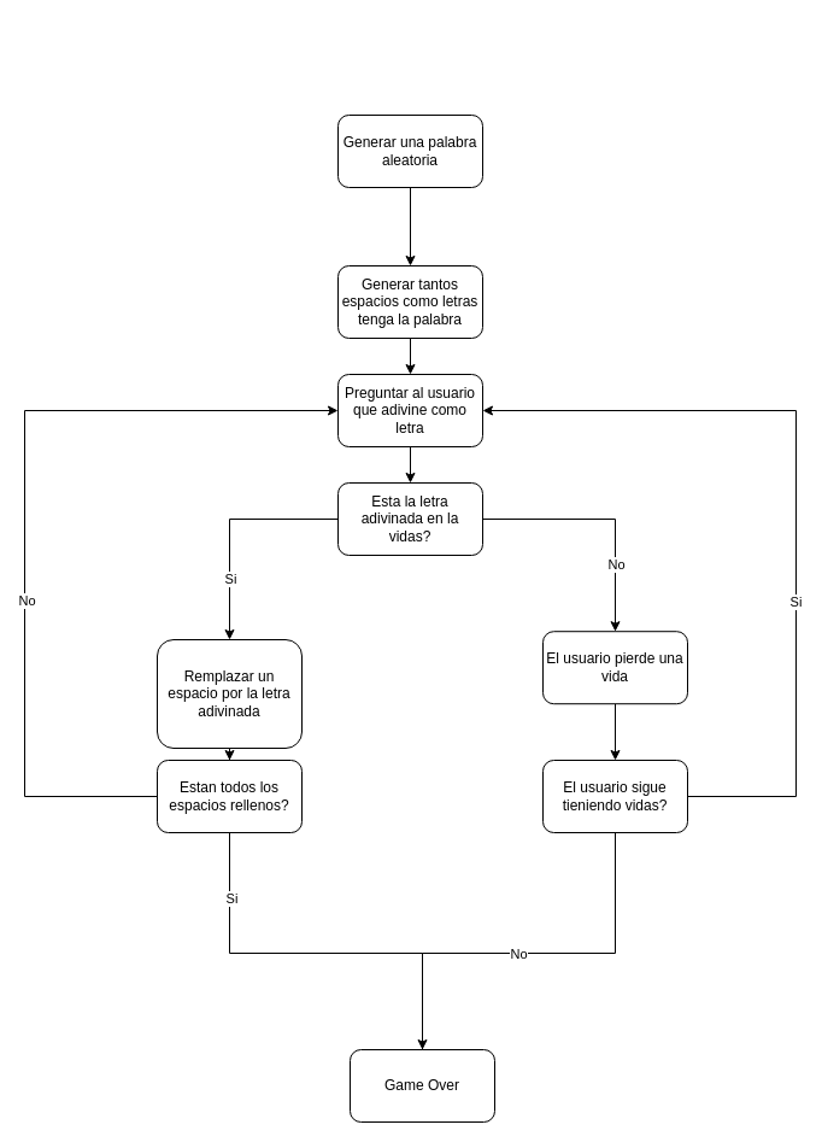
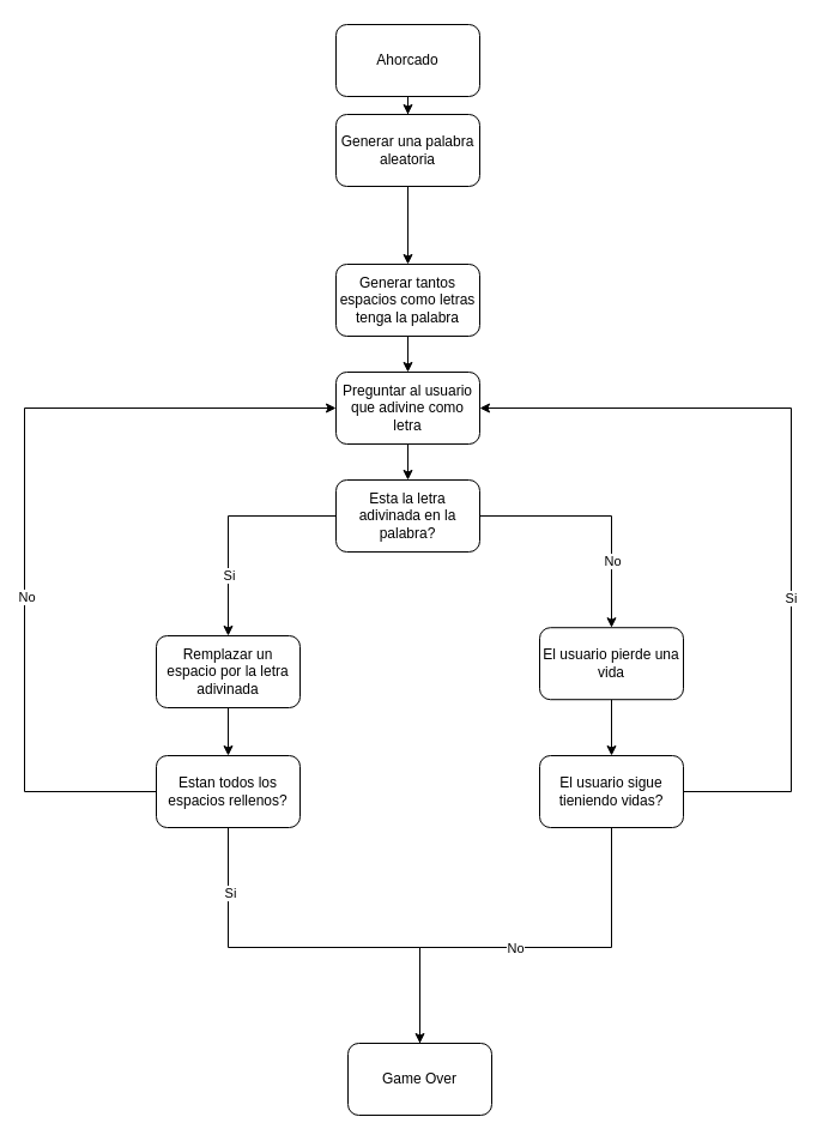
  <mxCell id="0" />
  <mxCell id="1" parent="0" />
+ <mxCell id="2" value="" style="edgeStyle=orthogonalEdgeStyle;rounded=0;orthogonalLoop=1;jettySize=auto;html=1;" edge="1" parent="1" source="3" target="5"><mxGeometry relative="1" as="geometry" /></mxCell>
+ <mxCell id="3" value="Ahorcado" style="rounded=1;whiteSpace=wrap;html=1;" vertex="1" parent="1"><mxGeometry x="280" y="20" width="120" height="60" as="geometry" /></mxCell>
  <mxCell id="4" value="" style="edgeStyle=orthogonalEdgeStyle;rounded=0;orthogonalLoop=1;jettySize=auto;html=1;" edge="1" parent="1" source="5" target="7"><mxGeometry relative="1" as="geometry" /></mxCell>
  <mxCell id="5" value="Generar una palabra aleatoria" style="whiteSpace=wrap;html=1;rounded=1;" vertex="1" parent="1"><mxGeometry x="280" y="95" width="120" height="60" as="geometry" /></mxCell>
  <mxCell id="6" value="" style="edgeStyle=orthogonalEdgeStyle;rounded=0;orthogonalLoop=1;jettySize=auto;html=1;" edge="1" parent="1" source="7" target="9"><mxGeometry relative="1" as="geometry" /></mxCell>
  <mxCell id="7" value="Generar tantos espacios como letras tenga la palabra" style="whiteSpace=wrap;html=1;rounded=1;" vertex="1" parent="1"><mxGeometry x="280" y="220" width="120" height="60" as="geometry" /></mxCell>
  <mxCell id="8" value="" style="edgeStyle=orthogonalEdgeStyle;rounded=0;orthogonalLoop=1;jettySize=auto;html=1;" edge="1" parent="1" source="9" target="14"><mxGeometry relative="1" as="geometry" /></mxCell>
  <mxCell id="9" value="Preguntar al usuario que adivine como letra" style="whiteSpace=wrap;html=1;rounded=1;" vertex="1" parent="1"><mxGeometry x="280" y="310" width="120" height="60" as="geometry" /></mxCell>
  <mxCell id="10" value="" style="edgeStyle=orthogonalEdgeStyle;rounded=0;orthogonalLoop=1;jettySize=auto;html=1;" edge="1" parent="1" source="14" target="16"><mxGeometry relative="1" as="geometry" /></mxCell>
  <mxCell id="11" value="Si&lt;br&gt;" style="edgeLabel;html=1;align=center;verticalAlign=middle;resizable=0;points=[];" vertex="1" connectable="0" parent="10"><mxGeometry x="0.467" relative="1" as="geometry"><mxPoint as="offset" /></mxGeometry></mxCell>
  <mxCell id="12" value="" style="edgeStyle=orthogonalEdgeStyle;rounded=0;orthogonalLoop=1;jettySize=auto;html=1;" edge="1" parent="1" source="14" target="18"><mxGeometry relative="1" as="geometry" /></mxCell>
  <mxCell id="13" value="No&lt;br&gt;" style="edgeLabel;html=1;align=center;verticalAlign=middle;resizable=0;points=[];" vertex="1" connectable="0" parent="12"><mxGeometry x="0.446" relative="1" as="geometry"><mxPoint as="offset" /></mxGeometry></mxCell>
- <mxCell id="14" value="Esta la letra adivinada en la vidas?" style="whiteSpace=wrap;html=1;rounded=1;" vertex="1" parent="1"><mxGeometry x="280" y="400" width="120" height="60" as="geometry" /></mxCell>
+ <mxCell id="14" value="Esta la letra adivinada en la palabra?" style="whiteSpace=wrap;html=1;rounded=1;" vertex="1" parent="1"><mxGeometry x="280" y="400" width="120" height="60" as="geometry" /></mxCell>
  <mxCell id="15" value="" style="edgeStyle=orthogonalEdgeStyle;rounded=0;orthogonalLoop=1;jettySize=auto;html=1;" edge="1" parent="1" source="16" target="28"><mxGeometry relative="1" as="geometry" /></mxCell>
- <mxCell id="16" value="Remplazar un espacio por la letra adivinada" style="whiteSpace=wrap;html=1;rounded=1;" vertex="1" parent="1"><mxGeometry x="130" y="530" width="120" height="90" as="geometry" /></mxCell>
+ <mxCell id="16" value="Remplazar un espacio por la letra adivinada" style="whiteSpace=wrap;html=1;rounded=1;" vertex="1" parent="1"><mxGeometry x="130" y="530" width="120" height="60" as="geometry" /></mxCell>
  <mxCell id="17" value="" style="edgeStyle=orthogonalEdgeStyle;rounded=0;orthogonalLoop=1;jettySize=auto;html=1;" edge="1" parent="1" source="18" target="23"><mxGeometry relative="1" as="geometry" /></mxCell>
  <mxCell id="18" value="El usuario pierde una vida" style="whiteSpace=wrap;html=1;rounded=1;" vertex="1" parent="1"><mxGeometry x="450" y="523.21" width="120" height="60" as="geometry" /></mxCell>
  <mxCell id="19" style="edgeStyle=orthogonalEdgeStyle;rounded=0;orthogonalLoop=1;jettySize=auto;html=1;entryX=1;entryY=0.5;entryDx=0;entryDy=0;" edge="1" parent="1" source="23" target="9"><mxGeometry relative="1" as="geometry"><mxPoint x="670" y="350" as="targetPoint" /><Array as="points"><mxPoint x="660" y="660" /><mxPoint x="660" y="340" /></Array></mxGeometry></mxCell>
  <mxCell id="20" value="Si" style="edgeLabel;html=1;align=center;verticalAlign=middle;resizable=0;points=[];" vertex="1" connectable="0" parent="19"><mxGeometry x="-0.248" y="1" relative="1" as="geometry"><mxPoint as="offset" /></mxGeometry></mxCell>
  <mxCell id="21" value="" style="edgeStyle=orthogonalEdgeStyle;rounded=0;orthogonalLoop=1;jettySize=auto;html=1;" edge="1" parent="1" source="23" target="29"><mxGeometry relative="1" as="geometry"><Array as="points"><mxPoint x="510" y="790" /><mxPoint x="350" y="790" /></Array></mxGeometry></mxCell>
  <mxCell id="22" value="No" style="edgeLabel;html=1;align=center;verticalAlign=middle;resizable=0;points=[];" vertex="1" connectable="0" parent="21"><mxGeometry x="0.064" relative="1" as="geometry"><mxPoint as="offset" /></mxGeometry></mxCell>
  <mxCell id="23" value="El usuario sigue tieniendo vidas?" style="whiteSpace=wrap;html=1;rounded=1;" vertex="1" parent="1"><mxGeometry x="450" y="630" width="120" height="60" as="geometry" /></mxCell>
  <mxCell id="24" style="edgeStyle=orthogonalEdgeStyle;rounded=0;orthogonalLoop=1;jettySize=auto;html=1;entryX=0.5;entryY=0;entryDx=0;entryDy=0;exitX=0.5;exitY=1;exitDx=0;exitDy=0;" edge="1" parent="1" source="28"><mxGeometry relative="1" as="geometry"><mxPoint x="190" y="710" as="sourcePoint" /><mxPoint x="380" y="909.97" as="targetPoint" /><Array as="points"><mxPoint x="190" y="790" /><mxPoint x="350" y="790" /><mxPoint x="350" y="910" /></Array></mxGeometry></mxCell>
  <mxCell id="25" value="Si" style="edgeLabel;html=1;align=center;verticalAlign=middle;resizable=0;points=[];" vertex="1" connectable="0" parent="24"><mxGeometry x="-0.737" y="1" relative="1" as="geometry"><mxPoint as="offset" /></mxGeometry></mxCell>
  <mxCell id="26" style="edgeStyle=orthogonalEdgeStyle;rounded=0;orthogonalLoop=1;jettySize=auto;html=1;entryX=0;entryY=0.5;entryDx=0;entryDy=0;" edge="1" parent="1" source="28" target="9"><mxGeometry relative="1" as="geometry"><mxPoint x="80" y="330" as="targetPoint" /><Array as="points"><mxPoint x="20" y="660" /><mxPoint x="20" y="340" /></Array></mxGeometry></mxCell>
  <mxCell id="27" value="No" style="edgeLabel;html=1;align=center;verticalAlign=middle;resizable=0;points=[];" vertex="1" connectable="0" parent="26"><mxGeometry x="-0.21" y="-1" relative="1" as="geometry"><mxPoint as="offset" /></mxGeometry></mxCell>
  <mxCell id="28" value="Estan todos los espacios rellenos?" style="whiteSpace=wrap;html=1;rounded=1;" vertex="1" parent="1"><mxGeometry x="130" y="630" width="120" height="60" as="geometry" /></mxCell>
  <mxCell id="29" value="Game Over" style="whiteSpace=wrap;html=1;rounded=1;" vertex="1" parent="1"><mxGeometry x="290" y="870" width="120" height="60" as="geometry" /></mxCell>
